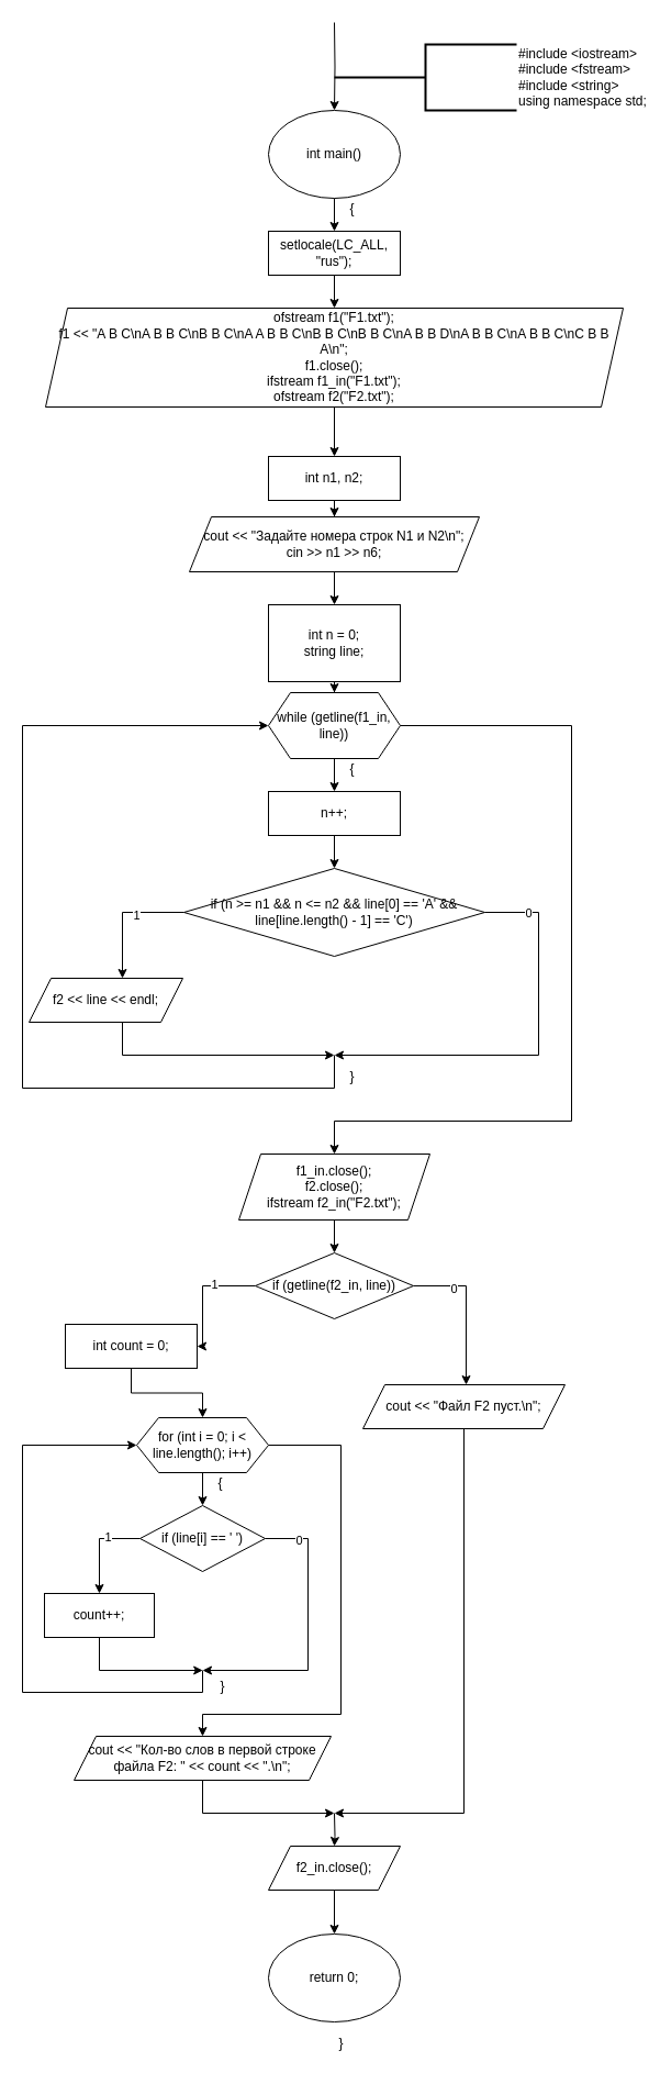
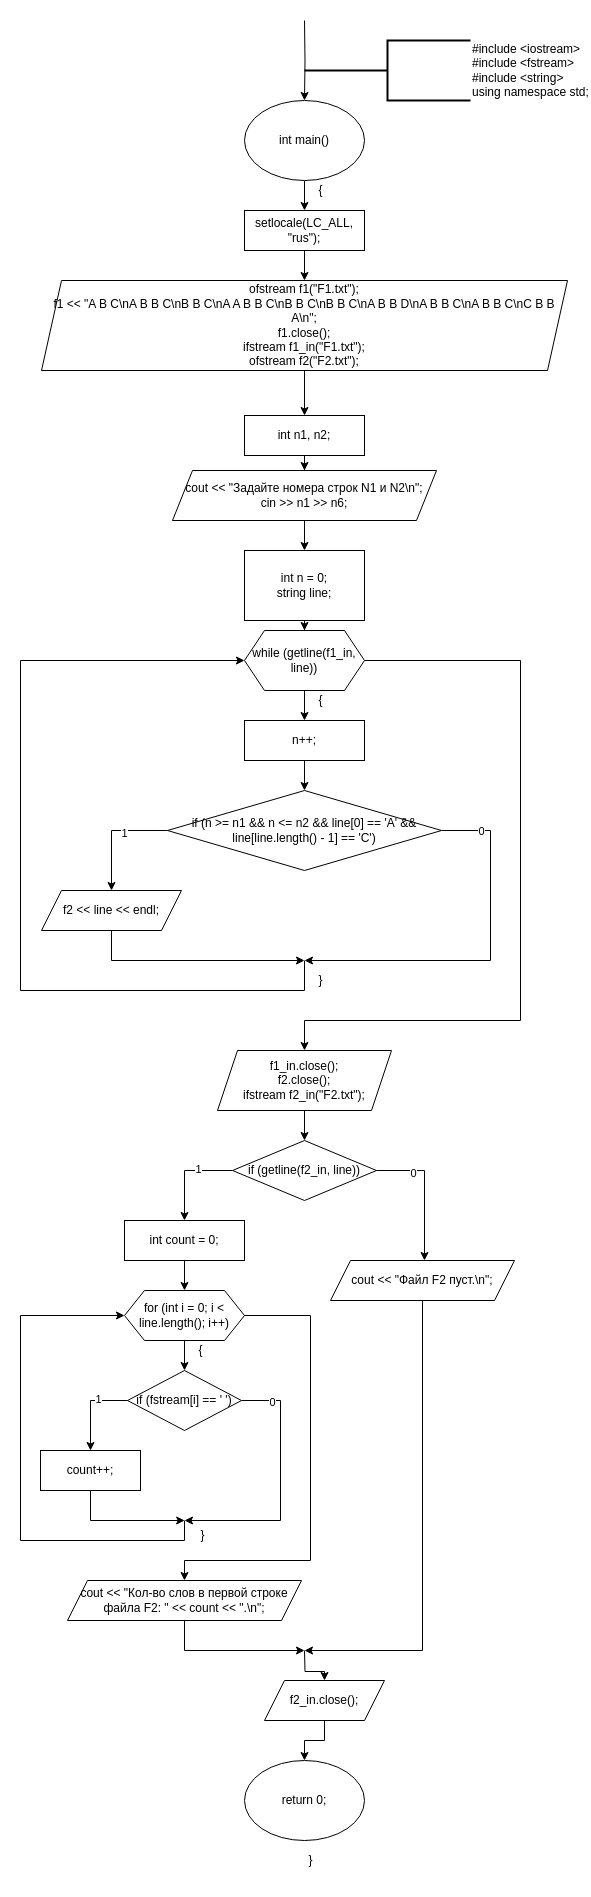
  <mxCell id="0" />
  <mxCell id="1" parent="0" />
  <mxCell id="2" value="" style="edgeStyle=orthogonalEdgeStyle;rounded=0;orthogonalLoop=1;jettySize=auto;html=1;" edge="1" parent="1" source="3" target="7"><mxGeometry relative="1" as="geometry" /></mxCell>
  <mxCell id="3" value="int main()" style="ellipse;whiteSpace=wrap;html=1;" vertex="1" parent="1"><mxGeometry x="244" y="100" width="120" height="80" as="geometry" /></mxCell>
  <mxCell id="4" style="edgeStyle=orthogonalEdgeStyle;rounded=0;orthogonalLoop=1;jettySize=auto;html=1;entryX=0.5;entryY=0;entryDx=0;entryDy=0;" edge="1" parent="1" target="3"><mxGeometry relative="1" as="geometry"><mxPoint x="304" y="20" as="sourcePoint" /><mxPoint x="460" y="130" as="targetPoint" /></mxGeometry></mxCell>
  <mxCell id="5" value="&lt;div&gt;#include &amp;lt;iostream&amp;gt;&lt;/div&gt;&lt;div&gt;#include &amp;lt;fstream&amp;gt;&lt;/div&gt;&lt;div&gt;#include &amp;lt;string&amp;gt;&lt;/div&gt;&lt;div&gt;using namespace std;&lt;/div&gt;" style="strokeWidth=2;html=1;shape=mxgraph.flowchart.annotation_2;align=left;labelPosition=right;pointerEvents=1;" vertex="1" parent="1"><mxGeometry x="304" y="40" width="166" height="60" as="geometry" /></mxCell>
  <mxCell id="6" value="" style="edgeStyle=orthogonalEdgeStyle;rounded=0;orthogonalLoop=1;jettySize=auto;html=1;" edge="1" parent="1" source="7" target="9"><mxGeometry relative="1" as="geometry" /></mxCell>
  <mxCell id="7" value="setlocale(LC_ALL, &quot;rus&quot;);" style="whiteSpace=wrap;html=1;" vertex="1" parent="1"><mxGeometry x="244" y="210" width="120" height="40" as="geometry" /></mxCell>
  <mxCell id="8" value="" style="edgeStyle=orthogonalEdgeStyle;rounded=0;orthogonalLoop=1;jettySize=auto;html=1;" edge="1" parent="1" source="9" target="11"><mxGeometry relative="1" as="geometry" /></mxCell>
  <mxCell id="9" value="&lt;div&gt;ofstream f1(&quot;F1.txt&quot;);&lt;/div&gt;&lt;div&gt;&#09;f1 &amp;lt;&amp;lt; &quot;A B C\nA B B C\nB B C\nA A B B C\nB B C\nB B C\nA B B D\nA B B C\nA B B C\nC B B A\n&quot;;&lt;/div&gt;&lt;div&gt;&lt;span style=&quot;&quot;&gt;&#09;&lt;/span&gt;f1.close();&lt;/div&gt;&lt;div&gt;&lt;span style=&quot;&quot;&gt;&#09;&lt;/span&gt;ifstream f1_in(&quot;F1.txt&quot;);&lt;/div&gt;&lt;div&gt;&lt;span style=&quot;&quot;&gt;&#09;&lt;/span&gt;ofstream f2(&quot;F2.txt&quot;);&lt;/div&gt;" style="shape=parallelogram;perimeter=parallelogramPerimeter;whiteSpace=wrap;html=1;fixedSize=1;" vertex="1" parent="1"><mxGeometry x="41" y="280" width="526" height="90" as="geometry" /></mxCell>
  <mxCell id="10" value="" style="edgeStyle=orthogonalEdgeStyle;rounded=0;orthogonalLoop=1;jettySize=auto;html=1;" edge="1" parent="1" source="11" target="13"><mxGeometry relative="1" as="geometry" /></mxCell>
  <mxCell id="11" value="int n1, n2;" style="whiteSpace=wrap;html=1;" vertex="1" parent="1"><mxGeometry x="244" y="415" width="120" height="40" as="geometry" /></mxCell>
  <mxCell id="12" value="" style="edgeStyle=orthogonalEdgeStyle;rounded=0;orthogonalLoop=1;jettySize=auto;html=1;" edge="1" parent="1" source="13" target="15"><mxGeometry relative="1" as="geometry" /></mxCell>
  <mxCell id="13" value="cout &lt;&lt; &quot;Задайте номера строк N1 и N2\n&quot;;&#10;&#09;cin &gt;&gt; n1 &gt;&gt; n6;" style="shape=parallelogram;perimeter=parallelogramPerimeter;whiteSpace=wrap;html=1;fixedSize=1;" vertex="1" parent="1"><mxGeometry x="172" y="470" width="264" height="50" as="geometry" /></mxCell>
  <mxCell id="14" value="" style="edgeStyle=orthogonalEdgeStyle;rounded=0;orthogonalLoop=1;jettySize=auto;html=1;" edge="1" parent="1" source="15" target="18"><mxGeometry relative="1" as="geometry" /></mxCell>
  <mxCell id="15" value="int n = 0;&#10;&#09;string line;" style="whiteSpace=wrap;html=1;" vertex="1" parent="1"><mxGeometry x="244" y="550" width="120" height="70" as="geometry" /></mxCell>
  <mxCell id="16" value="" style="edgeStyle=orthogonalEdgeStyle;rounded=0;orthogonalLoop=1;jettySize=auto;html=1;" edge="1" parent="1" source="18" target="20"><mxGeometry relative="1" as="geometry" /></mxCell>
  <mxCell id="17" style="edgeStyle=orthogonalEdgeStyle;rounded=0;orthogonalLoop=1;jettySize=auto;html=1;" edge="1" parent="1" source="18" target="30"><mxGeometry relative="1" as="geometry"><mxPoint x="304" y="1060" as="targetPoint" /><Array as="points"><mxPoint x="520" y="660" /><mxPoint x="520" y="1020" /><mxPoint x="304" y="1020" /></Array></mxGeometry></mxCell>
  <mxCell id="18" value="while (getline(f1_in, line))" style="shape=hexagon;perimeter=hexagonPerimeter2;whiteSpace=wrap;html=1;fixedSize=1;" vertex="1" parent="1"><mxGeometry x="244" y="630" width="120" height="60" as="geometry" /></mxCell>
  <mxCell id="19" value="" style="edgeStyle=orthogonalEdgeStyle;rounded=0;orthogonalLoop=1;jettySize=auto;html=1;" edge="1" parent="1" source="20" target="27"><mxGeometry relative="1" as="geometry" /></mxCell>
  <mxCell id="20" value="n++;" style="whiteSpace=wrap;html=1;" vertex="1" parent="1"><mxGeometry x="244" y="720" width="120" height="40" as="geometry" /></mxCell>
  <mxCell id="21" value="" style="edgeStyle=orthogonalEdgeStyle;rounded=0;orthogonalLoop=1;jettySize=auto;html=1;" edge="1" parent="1" source="27" target="28"><mxGeometry relative="1" as="geometry"><Array as="points"><mxPoint x="111" y="830" /></Array></mxGeometry></mxCell>
  <mxCell id="22" value="1" style="edgeLabel;html=1;align=center;verticalAlign=middle;resizable=0;points=[];" vertex="1" connectable="0" parent="21"><mxGeometry x="-0.241" y="2" relative="1" as="geometry"><mxPoint as="offset" /></mxGeometry></mxCell>
  <mxCell id="23" style="edgeStyle=orthogonalEdgeStyle;rounded=0;orthogonalLoop=1;jettySize=auto;html=1;" edge="1" parent="1" source="27"><mxGeometry relative="1" as="geometry"><mxPoint x="304" y="960" as="targetPoint" /><Array as="points"><mxPoint x="490" y="830" /><mxPoint x="490" y="960" /></Array></mxGeometry></mxCell>
  <mxCell id="24" value="0" style="edgeLabel;html=1;align=center;verticalAlign=middle;resizable=0;points=[];" vertex="1" connectable="0" parent="23"><mxGeometry x="-0.786" relative="1" as="geometry"><mxPoint as="offset" /></mxGeometry></mxCell>
  <mxCell id="25" style="edgeStyle=orthogonalEdgeStyle;rounded=0;orthogonalLoop=1;jettySize=auto;html=1;exitX=0.5;exitY=1;exitDx=0;exitDy=0;" edge="1" parent="1" source="28"><mxGeometry relative="1" as="geometry"><mxPoint x="304" y="960" as="targetPoint" /><Array as="points"><mxPoint x="111" y="960" /></Array></mxGeometry></mxCell>
  <mxCell id="26" style="edgeStyle=orthogonalEdgeStyle;rounded=0;orthogonalLoop=1;jettySize=auto;html=1;entryX=0;entryY=0.5;entryDx=0;entryDy=0;" edge="1" parent="1" target="18"><mxGeometry relative="1" as="geometry"><mxPoint x="304" y="1010" as="targetPoint" /><mxPoint x="304" y="960" as="sourcePoint" /><Array as="points"><mxPoint x="304" y="990" /><mxPoint x="20" y="990" /><mxPoint x="20" y="660" /></Array></mxGeometry></mxCell>
  <mxCell id="27" value="if (n &gt;= n1 &amp;&amp; n &lt;= n2 &amp;&amp; line[0] == 'A' &amp;&amp; line[line.length() - 1] == 'C')" style="rhombus;whiteSpace=wrap;html=1;" vertex="1" parent="1"><mxGeometry x="167" y="790" width="274" height="80" as="geometry" /></mxCell>
- <mxCell id="28" value="f2 &lt;&lt; line &lt;&lt; endl;" style="shape=parallelogram;perimeter=parallelogramPerimeter;whiteSpace=wrap;html=1;fixedSize=1;" vertex="1" parent="1"><mxGeometry x="26" y="890" width="140" height="40" as="geometry" /></mxCell>
+ <mxCell id="28" value="f2 &lt;&lt; line &lt;&lt; endl;" style="shape=parallelogram;perimeter=parallelogramPerimeter;whiteSpace=wrap;html=1;fixedSize=1;" vertex="1" parent="1"><mxGeometry x="41" y="890" width="140" height="40" as="geometry" /></mxCell>
  <mxCell id="29" value="" style="edgeStyle=orthogonalEdgeStyle;rounded=0;orthogonalLoop=1;jettySize=auto;html=1;" edge="1" parent="1" source="30" target="38"><mxGeometry relative="1" as="geometry" /></mxCell>
  <mxCell id="30" value="f1_in.close();&#10;&#09;f2.close();&#10;&#09;ifstream f2_in(&quot;F2.txt&quot;);" style="shape=parallelogram;perimeter=parallelogramPerimeter;whiteSpace=wrap;html=1;fixedSize=1;" vertex="1" parent="1"><mxGeometry x="217" y="1050" width="174" height="60" as="geometry" /></mxCell>
  <mxCell id="31" value="" style="edgeStyle=orthogonalEdgeStyle;rounded=0;orthogonalLoop=1;jettySize=auto;html=1;" edge="1" parent="1" source="38" target="40"><mxGeometry relative="1" as="geometry"><Array as="points"><mxPoint x="184" y="1170" /></Array></mxGeometry></mxCell>
  <mxCell id="32" value="1" style="edgeLabel;html=1;align=center;verticalAlign=middle;resizable=0;points=[];" vertex="1" connectable="0" parent="31"><mxGeometry x="-0.289" y="-2" relative="1" as="geometry"><mxPoint as="offset" /></mxGeometry></mxCell>
  <mxCell id="33" value="" style="edgeStyle=orthogonalEdgeStyle;rounded=0;orthogonalLoop=1;jettySize=auto;html=1;" edge="1" parent="1" source="38" target="53"><mxGeometry relative="1" as="geometry"><Array as="points"><mxPoint x="424" y="1170" /></Array></mxGeometry></mxCell>
  <mxCell id="34" value="0" style="edgeLabel;html=1;align=center;verticalAlign=middle;resizable=0;points=[];" vertex="1" connectable="0" parent="33"><mxGeometry x="-0.483" y="-2" relative="1" as="geometry"><mxPoint as="offset" /></mxGeometry></mxCell>
  <mxCell id="35" style="edgeStyle=orthogonalEdgeStyle;rounded=0;orthogonalLoop=1;jettySize=auto;html=1;exitX=0.5;exitY=1;exitDx=0;exitDy=0;" edge="1" parent="1" source="53"><mxGeometry relative="1" as="geometry"><mxPoint x="304" y="1650" as="targetPoint" /><Array as="points"><mxPoint x="422" y="1650" /></Array></mxGeometry></mxCell>
  <mxCell id="36" style="edgeStyle=orthogonalEdgeStyle;rounded=0;orthogonalLoop=1;jettySize=auto;html=1;exitX=0.5;exitY=1;exitDx=0;exitDy=0;" edge="1" parent="1" source="52"><mxGeometry relative="1" as="geometry"><mxPoint x="304" y="1650" as="targetPoint" /><Array as="points"><mxPoint x="184" y="1650" /></Array></mxGeometry></mxCell>
  <mxCell id="37" style="edgeStyle=orthogonalEdgeStyle;rounded=0;orthogonalLoop=1;jettySize=auto;html=1;" edge="1" parent="1" target="55"><mxGeometry relative="1" as="geometry"><mxPoint x="304" y="1740" as="targetPoint" /><mxPoint x="304" y="1650" as="sourcePoint" /></mxGeometry></mxCell>
  <mxCell id="38" value="if (getline(f2_in, line))" style="rhombus;whiteSpace=wrap;html=1;" vertex="1" parent="1"><mxGeometry x="232" y="1140" width="144" height="60" as="geometry" /></mxCell>
  <mxCell id="39" value="" style="edgeStyle=orthogonalEdgeStyle;rounded=0;orthogonalLoop=1;jettySize=auto;html=1;" edge="1" parent="1" source="40" target="42"><mxGeometry relative="1" as="geometry" /></mxCell>
- <mxCell id="40" value="int count = 0;" style="whiteSpace=wrap;html=1;" vertex="1" parent="1"><mxGeometry x="59" y="1205" width="120" height="40" as="geometry" /></mxCell>
+ <mxCell id="40" value="int count = 0;" style="whiteSpace=wrap;html=1;" vertex="1" parent="1"><mxGeometry x="124" y="1220" width="120" height="40" as="geometry" /></mxCell>
  <mxCell id="41" value="" style="edgeStyle=orthogonalEdgeStyle;rounded=0;orthogonalLoop=1;jettySize=auto;html=1;" edge="1" parent="1" source="42" target="50"><mxGeometry relative="1" as="geometry" /></mxCell>
  <mxCell id="42" value="for (int i = 0; i &lt; line.length(); i++)" style="shape=hexagon;perimeter=hexagonPerimeter2;whiteSpace=wrap;html=1;fixedSize=1;" vertex="1" parent="1"><mxGeometry x="124" y="1290" width="120" height="50" as="geometry" /></mxCell>
  <mxCell id="43" value="" style="edgeStyle=orthogonalEdgeStyle;rounded=0;orthogonalLoop=1;jettySize=auto;html=1;exitX=0;exitY=0.5;exitDx=0;exitDy=0;" edge="1" parent="1" source="50" target="51"><mxGeometry relative="1" as="geometry"><Array as="points"><mxPoint x="127" y="1400" /><mxPoint x="90" y="1400" /></Array></mxGeometry></mxCell>
  <mxCell id="44" value="1" style="edgeLabel;html=1;align=center;verticalAlign=middle;resizable=0;points=[];" vertex="1" connectable="0" parent="43"><mxGeometry x="-0.301" y="-2" relative="1" as="geometry"><mxPoint as="offset" /></mxGeometry></mxCell>
  <mxCell id="45" style="edgeStyle=orthogonalEdgeStyle;rounded=0;orthogonalLoop=1;jettySize=auto;html=1;exitX=0.5;exitY=1;exitDx=0;exitDy=0;" edge="1" parent="1" source="51"><mxGeometry relative="1" as="geometry"><mxPoint x="184.172" y="1520" as="targetPoint" /><Array as="points"><mxPoint x="90" y="1520" /></Array></mxGeometry></mxCell>
  <mxCell id="46" style="edgeStyle=orthogonalEdgeStyle;rounded=0;orthogonalLoop=1;jettySize=auto;html=1;" edge="1" parent="1" source="50"><mxGeometry relative="1" as="geometry"><mxPoint x="184" y="1520" as="targetPoint" /><Array as="points"><mxPoint x="280" y="1400" /><mxPoint x="280" y="1520" /></Array></mxGeometry></mxCell>
  <mxCell id="47" value="0" style="edgeLabel;html=1;align=center;verticalAlign=middle;resizable=0;points=[];" vertex="1" connectable="0" parent="46"><mxGeometry x="-0.764" y="-1" relative="1" as="geometry"><mxPoint as="offset" /></mxGeometry></mxCell>
  <mxCell id="48" style="edgeStyle=orthogonalEdgeStyle;rounded=0;orthogonalLoop=1;jettySize=auto;html=1;exitX=1;exitY=0.5;exitDx=0;exitDy=0;" edge="1" parent="1" source="42" target="52"><mxGeometry relative="1" as="geometry"><mxPoint x="184" y="1550" as="targetPoint" /><mxPoint x="184" y="1520" as="sourcePoint" /><Array as="points"><mxPoint x="310" y="1315" /><mxPoint x="310" y="1560" /><mxPoint x="184" y="1560" /></Array></mxGeometry></mxCell>
  <mxCell id="49" style="edgeStyle=orthogonalEdgeStyle;rounded=0;orthogonalLoop=1;jettySize=auto;html=1;entryX=0;entryY=0.5;entryDx=0;entryDy=0;" edge="1" parent="1" target="42"><mxGeometry relative="1" as="geometry"><mxPoint x="184" y="1520" as="sourcePoint" /><Array as="points"><mxPoint x="184" y="1540" /><mxPoint x="20" y="1540" /><mxPoint x="20" y="1315" /></Array></mxGeometry></mxCell>
- <mxCell id="50" value="if (line[i] == ' ')" style="rhombus;whiteSpace=wrap;html=1;" vertex="1" parent="1"><mxGeometry x="127" y="1370" width="114" height="60" as="geometry" /></mxCell>
+ <mxCell id="50" value="if (fstream[i] == ' ')" style="rhombus;whiteSpace=wrap;html=1;" vertex="1" parent="1"><mxGeometry x="127" y="1370" width="114" height="60" as="geometry" /></mxCell>
  <mxCell id="51" value="count++;" style="whiteSpace=wrap;html=1;" vertex="1" parent="1"><mxGeometry x="40" y="1450" width="100" height="40" as="geometry" /></mxCell>
  <mxCell id="52" value="cout &lt;&lt; &quot;Кол-во слов в первой строке файла F2: &quot; &lt;&lt; count &lt;&lt; &quot;.\n&quot;;" style="shape=parallelogram;perimeter=parallelogramPerimeter;whiteSpace=wrap;html=1;fixedSize=1;" vertex="1" parent="1"><mxGeometry x="67" y="1580" width="234" height="40" as="geometry" /></mxCell>
  <mxCell id="53" value="cout &lt;&lt; &quot;Файл F2 пуст.\n&quot;;" style="shape=parallelogram;perimeter=parallelogramPerimeter;whiteSpace=wrap;html=1;fixedSize=1;" vertex="1" parent="1"><mxGeometry x="330" y="1260" width="184" height="40" as="geometry" /></mxCell>
  <mxCell id="54" style="edgeStyle=orthogonalEdgeStyle;rounded=0;orthogonalLoop=1;jettySize=auto;html=1;entryX=0.5;entryY=0;entryDx=0;entryDy=0;" edge="1" parent="1" source="55" target="56"><mxGeometry relative="1" as="geometry" /></mxCell>
- <mxCell id="55" value="f2_in.close();" style="shape=parallelogram;perimeter=parallelogramPerimeter;whiteSpace=wrap;html=1;fixedSize=1;" vertex="1" parent="1"><mxGeometry x="244" y="1680" width="120" height="40" as="geometry" /></mxCell>
+ <mxCell id="55" value="f2_in.close();" style="shape=parallelogram;perimeter=parallelogramPerimeter;whiteSpace=wrap;html=1;fixedSize=1;" vertex="1" parent="1"><mxGeometry x="264" y="1680" width="120" height="40" as="geometry" /></mxCell>
  <mxCell id="56" value="return 0;" style="ellipse;whiteSpace=wrap;html=1;" vertex="1" parent="1"><mxGeometry x="244" y="1760" width="120" height="80" as="geometry" /></mxCell>
  <mxCell id="57" value="{" style="text;html=1;align=center;verticalAlign=middle;resizable=0;points=[];autosize=1;strokeColor=none;fillColor=none;" vertex="1" parent="1"><mxGeometry x="305" y="175" width="30" height="30" as="geometry" /></mxCell>
  <mxCell id="58" value="{" style="text;html=1;align=center;verticalAlign=middle;resizable=0;points=[];autosize=1;strokeColor=none;fillColor=none;" vertex="1" parent="1"><mxGeometry x="305" y="685" width="30" height="30" as="geometry" /></mxCell>
  <mxCell id="59" value="}" style="text;html=1;align=center;verticalAlign=middle;resizable=0;points=[];autosize=1;strokeColor=none;fillColor=none;" vertex="1" parent="1"><mxGeometry x="305" y="965" width="30" height="30" as="geometry" /></mxCell>
  <mxCell id="60" value="{" style="text;html=1;align=center;verticalAlign=middle;resizable=0;points=[];autosize=1;strokeColor=none;fillColor=none;" vertex="1" parent="1"><mxGeometry x="185" y="1335" width="30" height="30" as="geometry" /></mxCell>
  <mxCell id="61" value="}" style="text;html=1;align=center;verticalAlign=middle;resizable=0;points=[];autosize=1;strokeColor=none;fillColor=none;" vertex="1" parent="1"><mxGeometry x="187" y="1520" width="30" height="30" as="geometry" /></mxCell>
  <mxCell id="62" value="}" style="text;html=1;align=center;verticalAlign=middle;resizable=0;points=[];autosize=1;strokeColor=none;fillColor=none;" vertex="1" parent="1"><mxGeometry x="295" y="1845" width="30" height="30" as="geometry" /></mxCell>
